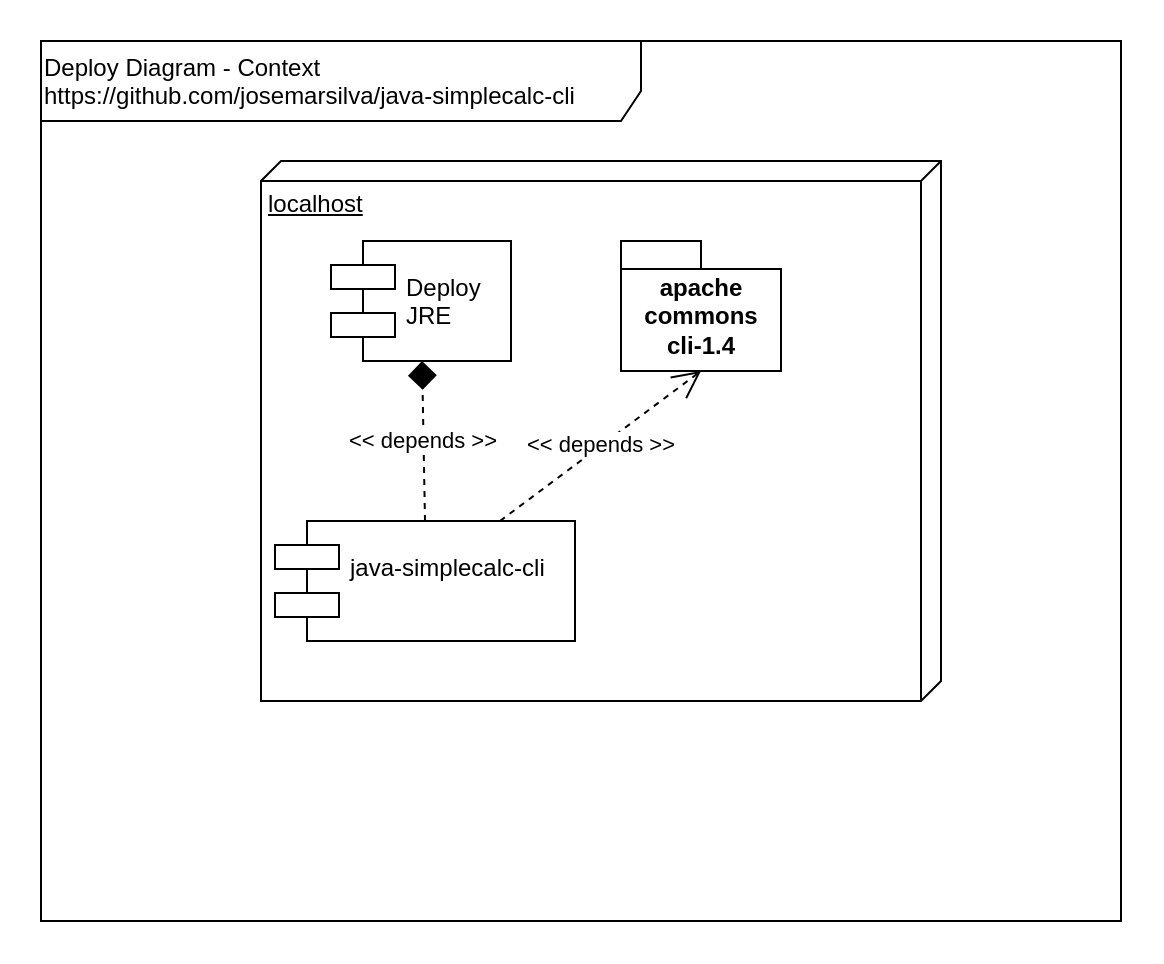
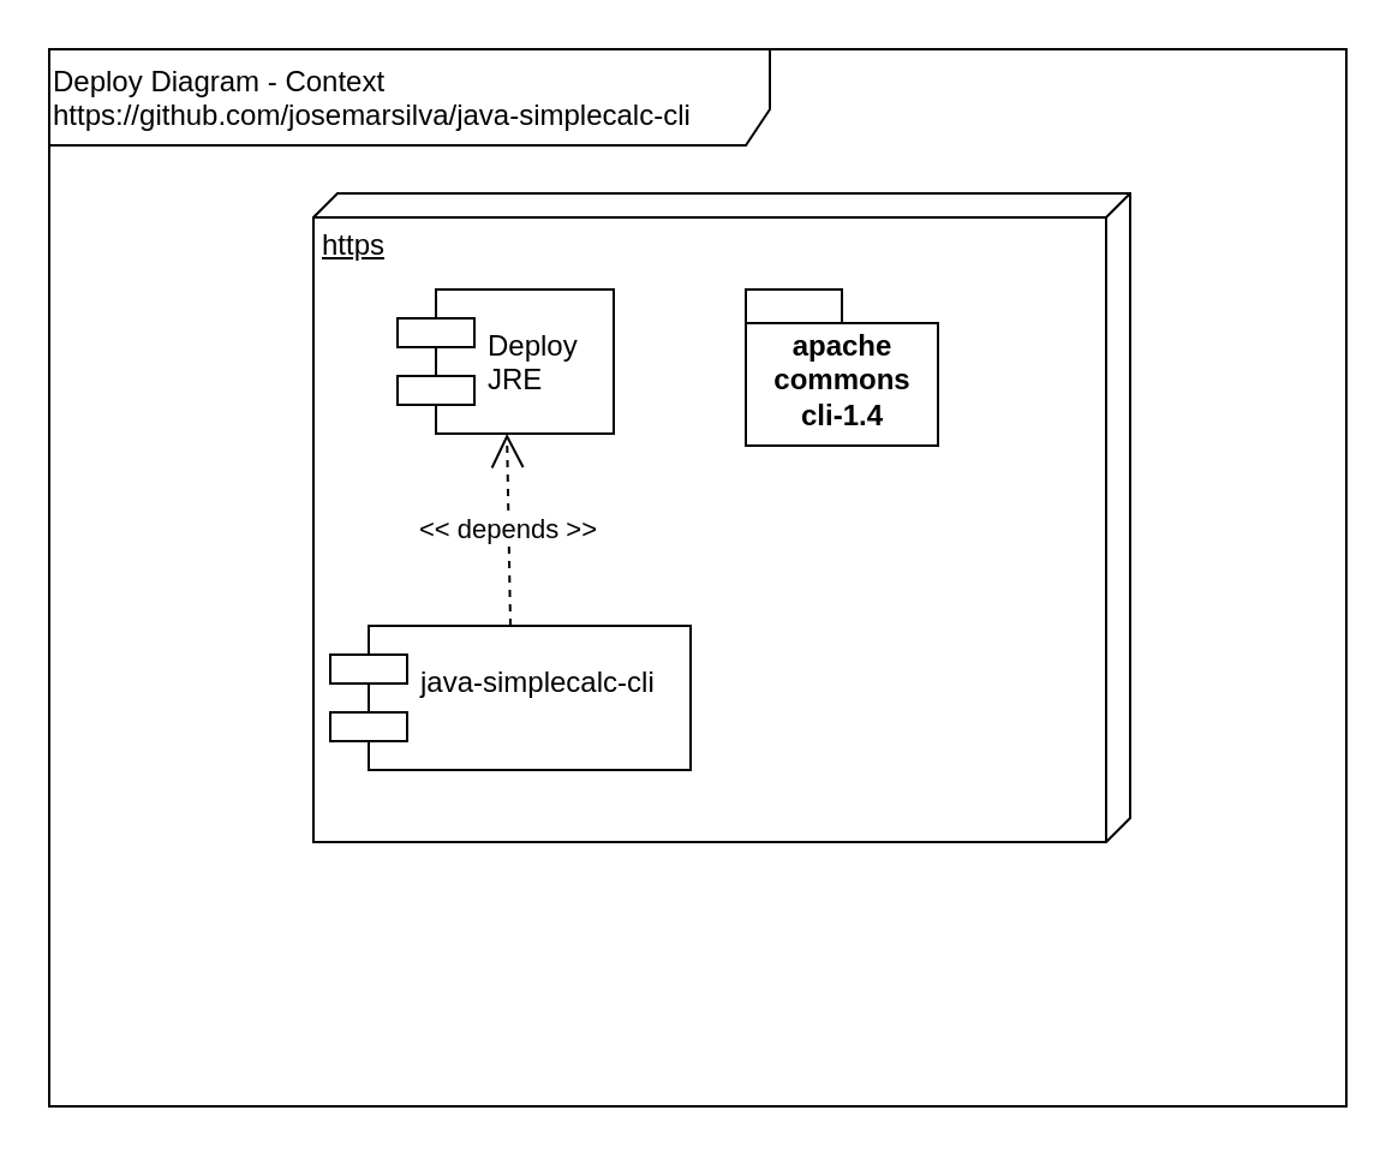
  <mxCell id="0" />
  <mxCell id="1" parent="0" />
  <mxCell id="2" value="Deploy Diagram - Context&lt;br&gt;https://github.com/josemarsilva/java-simplecalc-cli&lt;br&gt;" style="shape=umlFrame;whiteSpace=wrap;html=1;width=300;height=40;verticalAlign=top;align=left;" parent="1" vertex="1"><mxGeometry x="20" y="20" width="540" height="440" as="geometry" /></mxCell>
- <mxCell id="3" value="localhost" style="verticalAlign=top;align=left;spacingTop=8;spacingLeft=2;spacingRight=12;shape=cube;size=10;direction=south;fontStyle=4;html=1;" vertex="1" parent="1"><mxGeometry x="130" y="80" width="340" height="270" as="geometry" /></mxCell>
+ <mxCell id="3" value="https" style="verticalAlign=top;align=left;spacingTop=8;spacingLeft=2;spacingRight=12;shape=cube;size=10;direction=south;fontStyle=4;html=1;" vertex="1" parent="1"><mxGeometry x="130" y="80" width="340" height="270" as="geometry" /></mxCell>
  <mxCell id="4" value="Deploy&#10;JRE" style="shape=component;align=left;spacingLeft=36;" vertex="1" parent="1"><mxGeometry x="165" y="120" width="90" height="60" as="geometry" /></mxCell>
  <mxCell id="5" value="java-simplecalc-cli&#10;" style="shape=component;align=left;spacingLeft=36;" vertex="1" parent="1"><mxGeometry x="137" y="260" width="150" height="60" as="geometry" /></mxCell>
- <mxCell id="6" value="&amp;lt;&amp;lt; depends &amp;gt;&amp;gt;" style="endArrow=diamond;endSize=12;dashed=1;html=1;exitX=0.5;exitY=0;exitDx=0;exitDy=0;" edge="1" parent="1" source="5" target="4"><mxGeometry width="160" relative="1" as="geometry"><mxPoint x="300" y="190" as="sourcePoint" /><mxPoint x="460" y="190" as="targetPoint" /></mxGeometry></mxCell>
+ <mxCell id="6" value="&amp;lt;&amp;lt; depends &amp;gt;&amp;gt;" style="endArrow=open;endSize=12;dashed=1;html=1;exitX=0.5;exitY=0;exitDx=0;exitDy=0;" edge="1" parent="1" source="5" target="4"><mxGeometry width="160" relative="1" as="geometry"><mxPoint x="300" y="190" as="sourcePoint" /><mxPoint x="460" y="190" as="targetPoint" /></mxGeometry></mxCell>
  <mxCell id="7" value="apache&lt;br&gt;commons&lt;br&gt;cli-1.4&lt;br&gt;" style="shape=folder;fontStyle=1;spacingTop=10;tabWidth=40;tabHeight=14;tabPosition=left;html=1;" vertex="1" parent="1"><mxGeometry x="310" y="120" width="80" height="65" as="geometry" /></mxCell>
- <mxCell id="8" value="&amp;lt;&amp;lt; depends &amp;gt;&amp;gt;" style="endArrow=open;endSize=12;dashed=1;html=1;exitX=0.75;exitY=0;exitDx=0;exitDy=0;entryX=0.5;entryY=1;entryDx=0;entryDy=0;entryPerimeter=0;" edge="1" parent="1" source="5" target="7"><mxGeometry width="160" relative="1" as="geometry"><mxPoint x="220" y="270" as="sourcePoint" /><mxPoint x="220" y="190" as="targetPoint" /></mxGeometry></mxCell>
